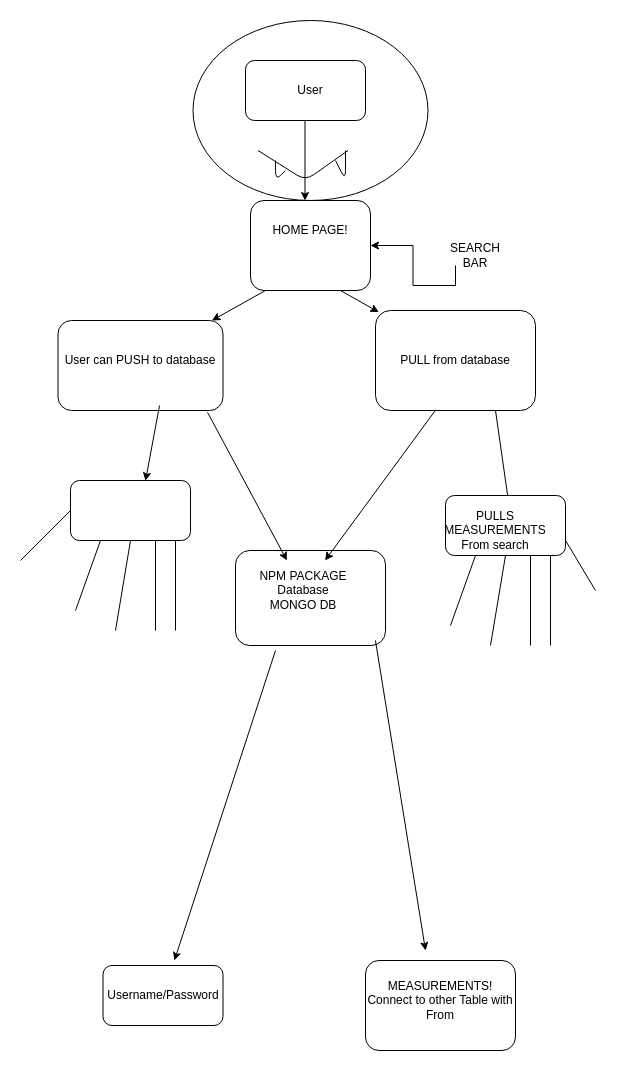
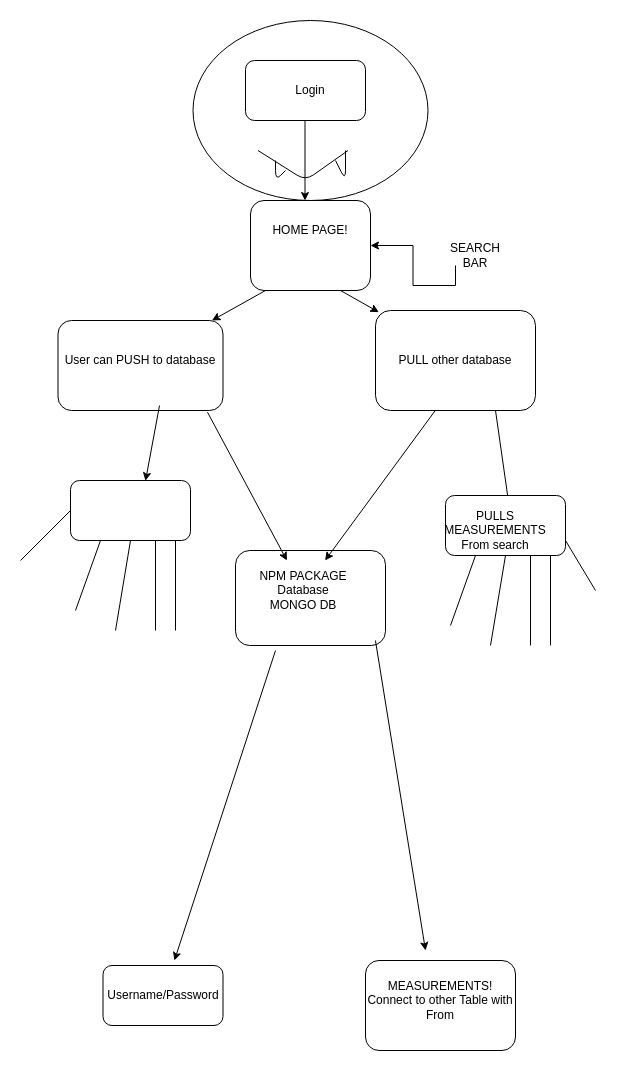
  <mxCell id="0" />
  <mxCell id="1" parent="0" />
  <mxCell id="2" value="" style="ellipse;whiteSpace=wrap;html=1;" vertex="1" parent="1"><mxGeometry x="192.5" width="235" height="180" as="geometry" y="20" /></mxCell>
  <mxCell id="3" value="" style="rounded=1;whiteSpace=wrap;html=1;" vertex="1" parent="1"><mxGeometry x="375" y="310" width="160" height="100" as="geometry" /></mxCell>
  <mxCell id="4" value="" style="rounded=1;whiteSpace=wrap;html=1;" vertex="1" parent="1"><mxGeometry x="57.5" y="320" width="165" height="90" as="geometry" /></mxCell>
  <mxCell id="5" value="User can PUSH to database" style="text;html=1;strokeColor=none;fillColor=none;align=center;verticalAlign=middle;whiteSpace=wrap;rounded=0;" vertex="1" parent="1"><mxGeometry x="45" y="320" width="190" height="80" as="geometry" /></mxCell>
- <mxCell id="6" value="PULL from database" style="text;html=1;strokeColor=none;fillColor=none;align=center;verticalAlign=middle;whiteSpace=wrap;rounded=0;" vertex="1" parent="1"><mxGeometry x="370" y="320" width="170" height="80" as="geometry" /></mxCell>
+ <mxCell id="6" value="PULL other database" style="text;html=1;strokeColor=none;fillColor=none;align=center;verticalAlign=middle;whiteSpace=wrap;rounded=0;" vertex="1" parent="1"><mxGeometry x="370" y="320" width="170" height="80" as="geometry" /></mxCell>
  <mxCell id="7" value="" style="rounded=1;whiteSpace=wrap;html=1;" vertex="1" parent="1"><mxGeometry x="70" y="480" width="120" height="60" as="geometry" /></mxCell>
  <mxCell id="8" value="" style="rounded=1;whiteSpace=wrap;html=1;" vertex="1" parent="1"><mxGeometry x="245" y="60" width="120" height="60" as="geometry" /></mxCell>
- <mxCell id="9" value="User&lt;br&gt;" style="text;html=1;strokeColor=none;fillColor=none;align=center;verticalAlign=middle;whiteSpace=wrap;rounded=0;" vertex="1" parent="1"><mxGeometry x="215" y="40" width="190" height="100" as="geometry" /></mxCell>
+ <mxCell id="9" value="Login&lt;br&gt;" style="text;html=1;strokeColor=none;fillColor=none;align=center;verticalAlign=middle;whiteSpace=wrap;rounded=0;" vertex="1" parent="1"><mxGeometry x="215" y="40" width="190" height="100" as="geometry" /></mxCell>
  <mxCell id="10" value="" style="rounded=1;whiteSpace=wrap;html=1;" vertex="1" parent="1"><mxGeometry x="235" y="550" width="150" height="95" as="geometry" /></mxCell>
  <mxCell id="11" value="NPM PACKAGE&lt;br&gt;Database&lt;br&gt;MONGO DB" style="text;html=1;strokeColor=none;fillColor=none;align=center;verticalAlign=middle;whiteSpace=wrap;rounded=0;" vertex="1" parent="1"><mxGeometry x="192.5" y="560" width="220" height="60" as="geometry" /></mxCell>
  <mxCell id="12" value="" style="rounded=1;whiteSpace=wrap;html=1;" vertex="1" parent="1"><mxGeometry x="102.5" y="965" width="120" height="60" as="geometry" /></mxCell>
  <mxCell id="13" value="Username/Password&lt;br&gt;" style="text;html=1;strokeColor=none;fillColor=none;align=center;verticalAlign=middle;whiteSpace=wrap;rounded=0;" vertex="1" parent="1"><mxGeometry x="102.5" y="960" width="120" height="70" as="geometry" /></mxCell>
  <mxCell id="14" value="" style="rounded=1;whiteSpace=wrap;html=1;" vertex="1" parent="1"><mxGeometry x="365" y="960" width="150" height="90" as="geometry" /></mxCell>
  <mxCell id="15" value="MEASUREMENTS!&lt;br&gt;Connect to other Table with From" style="text;html=1;strokeColor=none;fillColor=none;align=center;verticalAlign=middle;whiteSpace=wrap;rounded=0;" vertex="1" parent="1"><mxGeometry x="355" y="960" width="170" height="80" as="geometry" /></mxCell>
  <mxCell id="16" value="" style="rounded=1;whiteSpace=wrap;html=1;" vertex="1" parent="1"><mxGeometry x="250" y="200" width="120" height="90" as="geometry" /></mxCell>
  <mxCell id="17" value="HOME PAGE!" style="text;html=1;strokeColor=none;fillColor=none;align=center;verticalAlign=middle;whiteSpace=wrap;rounded=0;rotation=0;" vertex="1" parent="1"><mxGeometry x="225" y="220" width="170" height="20" as="geometry" /></mxCell>
  <mxCell id="18" value="" style="endArrow=classic;html=1;" edge="1" parent="1"><mxGeometry width="50" height="50" relative="1" as="geometry"><mxPoint x="304.5" y="120" as="sourcePoint" /><mxPoint x="304.5" y="200" as="targetPoint" /></mxGeometry></mxCell>
  <mxCell id="19" value="" style="endArrow=classic;html=1;exitX=0.125;exitY=1;exitDx=0;exitDy=0;exitPerimeter=0;" edge="1" parent="1" source="16" target="5"><mxGeometry width="50" height="50" relative="1" as="geometry"><mxPoint x="275" y="450" as="sourcePoint" /><mxPoint x="325" y="400" as="targetPoint" /></mxGeometry></mxCell>
  <mxCell id="20" value="" style="endArrow=classic;html=1;entryX=0.049;entryY=-0.104;entryDx=0;entryDy=0;entryPerimeter=0;exitX=0.75;exitY=1;exitDx=0;exitDy=0;" edge="1" parent="1" source="16" target="6"><mxGeometry width="50" height="50" relative="1" as="geometry"><mxPoint x="275" y="450" as="sourcePoint" /><mxPoint x="325" y="400" as="targetPoint" /></mxGeometry></mxCell>
  <mxCell id="21" value="" style="endArrow=classic;html=1;exitX=0.6;exitY=1.063;exitDx=0;exitDy=0;exitPerimeter=0;entryX=0.625;entryY=0.006;entryDx=0;entryDy=0;entryPerimeter=0;" edge="1" parent="1" source="5" target="7"><mxGeometry width="50" height="50" relative="1" as="geometry"><mxPoint x="275" y="430" as="sourcePoint" /><mxPoint x="325" y="400" as="targetPoint" /></mxGeometry></mxCell>
  <mxCell id="22" value="" style="endArrow=classic;html=1;exitX=0.375;exitY=0.997;exitDx=0;exitDy=0;exitPerimeter=0;" edge="1" parent="1" source="3" target="11"><mxGeometry width="50" height="50" relative="1" as="geometry"><mxPoint x="275" y="450" as="sourcePoint" /><mxPoint x="325" y="400" as="targetPoint" /></mxGeometry></mxCell>
  <mxCell id="23" value="" style="endArrow=classic;html=1;exitX=0.906;exitY=1.019;exitDx=0;exitDy=0;exitPerimeter=0;" edge="1" parent="1" source="4" target="11"><mxGeometry width="50" height="50" relative="1" as="geometry"><mxPoint x="195" y="510" as="sourcePoint" /><mxPoint x="325" y="400" as="targetPoint" /></mxGeometry></mxCell>
  <mxCell id="24" value="" style="endArrow=classic;html=1;exitX=0.933;exitY=0.947;exitDx=0;exitDy=0;exitPerimeter=0;entryX=0.412;entryY=-0.125;entryDx=0;entryDy=0;entryPerimeter=0;" edge="1" parent="1" source="10" target="15"><mxGeometry width="50" height="50" relative="1" as="geometry"><mxPoint x="435" y="670" as="sourcePoint" /><mxPoint x="485" y="620" as="targetPoint" /></mxGeometry></mxCell>
  <mxCell id="25" value="" style="endArrow=classic;html=1;" edge="1" parent="1" target="13"><mxGeometry width="50" height="50" relative="1" as="geometry"><mxPoint x="275" y="650" as="sourcePoint" /><mxPoint x="205" y="640" as="targetPoint" /></mxGeometry></mxCell>
  <mxCell id="26" style="edgeStyle=orthogonalEdgeStyle;rounded=0;orthogonalLoop=1;jettySize=auto;html=1;exitX=0;exitY=1;exitDx=0;exitDy=0;" edge="1" parent="1" source="27" target="16"><mxGeometry relative="1" as="geometry" /></mxCell>
  <mxCell id="27" value="SEARCH BAR" style="text;html=1;strokeColor=none;fillColor=none;align=center;verticalAlign=middle;whiteSpace=wrap;rounded=0;" vertex="1" parent="1"><mxGeometry x="455" y="245" width="40" height="20" as="geometry" /></mxCell>
  <mxCell id="28" value="" style="endArrow=none;html=1;" edge="1" parent="1"><mxGeometry width="50" height="50" relative="1" as="geometry"><mxPoint x="20" y="560" as="sourcePoint" /><mxPoint x="70" y="510" as="targetPoint" /></mxGeometry></mxCell>
  <mxCell id="29" value="" style="endArrow=none;html=1;" edge="1" parent="1"><mxGeometry width="50" height="50" relative="1" as="geometry"><mxPoint x="75" y="610" as="sourcePoint" /><mxPoint x="100" y="540" as="targetPoint" /><Array as="points" /></mxGeometry></mxCell>
  <mxCell id="30" value="" style="endArrow=none;html=1;" edge="1" parent="1"><mxGeometry width="50" height="50" relative="1" as="geometry"><mxPoint x="115" y="630" as="sourcePoint" /><mxPoint x="130" y="540" as="targetPoint" /><Array as="points" /></mxGeometry></mxCell>
  <mxCell id="31" value="" style="endArrow=none;html=1;" edge="1" parent="1"><mxGeometry width="50" height="50" relative="1" as="geometry"><mxPoint x="175" y="630" as="sourcePoint" /><mxPoint x="175" y="540" as="targetPoint" /><Array as="points" /></mxGeometry></mxCell>
  <mxCell id="32" value="" style="endArrow=none;html=1;" edge="1" parent="1"><mxGeometry width="50" height="50" relative="1" as="geometry"><mxPoint x="155" y="630" as="sourcePoint" /><mxPoint x="155" y="540" as="targetPoint" /><Array as="points" /></mxGeometry></mxCell>
  <mxCell id="33" value="" style="endArrow=classic;html=1;exitX=0.75;exitY=1;exitDx=0;exitDy=0;" edge="1" parent="1" source="3"><mxGeometry width="50" height="50" relative="1" as="geometry"><mxPoint x="565" y="535" as="sourcePoint" /><mxPoint x="515" y="550" as="targetPoint" /></mxGeometry></mxCell>
  <mxCell id="34" value="" style="rounded=1;whiteSpace=wrap;html=1;" vertex="1" parent="1"><mxGeometry x="445" y="495" width="120" height="60" as="geometry" /></mxCell>
  <mxCell id="35" value="PULLS MEASUREMENTS&lt;br&gt;From search&lt;br&gt;" style="text;html=1;strokeColor=none;fillColor=none;align=center;verticalAlign=middle;whiteSpace=wrap;rounded=0;" vertex="1" parent="1"><mxGeometry x="475" y="520" width="40" height="20" as="geometry" /></mxCell>
  <mxCell id="36" value="" style="endArrow=none;html=1;entryX=1;entryY=0.75;entryDx=0;entryDy=0;" edge="1" parent="1" target="34"><mxGeometry width="50" height="50" relative="1" as="geometry"><mxPoint x="595" y="590" as="sourcePoint" /><mxPoint x="645" y="540" as="targetPoint" /></mxGeometry></mxCell>
  <mxCell id="37" value="" style="endArrow=none;html=1;" edge="1" parent="1"><mxGeometry width="50" height="50" relative="1" as="geometry"><mxPoint x="450" y="625" as="sourcePoint" /><mxPoint x="475" y="555" as="targetPoint" /><Array as="points" /></mxGeometry></mxCell>
  <mxCell id="38" value="" style="endArrow=none;html=1;" edge="1" parent="1"><mxGeometry width="50" height="50" relative="1" as="geometry"><mxPoint x="490" y="645" as="sourcePoint" /><mxPoint x="505" y="555" as="targetPoint" /><Array as="points" /></mxGeometry></mxCell>
  <mxCell id="39" value="" style="endArrow=none;html=1;" edge="1" parent="1"><mxGeometry width="50" height="50" relative="1" as="geometry"><mxPoint x="550" y="645" as="sourcePoint" /><mxPoint x="550" y="555" as="targetPoint" /><Array as="points" /></mxGeometry></mxCell>
  <mxCell id="40" value="" style="endArrow=none;html=1;" edge="1" parent="1"><mxGeometry width="50" height="50" relative="1" as="geometry"><mxPoint x="530" y="645" as="sourcePoint" /><mxPoint x="530" y="555" as="targetPoint" /><Array as="points" /></mxGeometry></mxCell>
  <mxCell id="41" value="" style="endArrow=none;html=1;" edge="1" parent="1"><mxGeometry width="50" height="50" relative="1" as="geometry"><mxPoint x="257.5" y="150" as="sourcePoint" /><mxPoint x="347.5" y="150" as="targetPoint" /><Array as="points"><mxPoint x="305" y="180" /></Array></mxGeometry></mxCell>
  <mxCell id="42" value="" style="endArrow=none;html=1;" edge="1" parent="1"><mxGeometry width="50" height="50" relative="1" as="geometry"><mxPoint x="275" y="160" as="sourcePoint" /><mxPoint x="285" y="170" as="targetPoint" /><Array as="points"><mxPoint x="275" y="180" /></Array></mxGeometry></mxCell>
  <mxCell id="43" value="" style="endArrow=none;html=1;" edge="1" parent="1"><mxGeometry width="50" height="50" relative="1" as="geometry"><mxPoint x="345" y="150" as="sourcePoint" /><mxPoint x="335" y="160" as="targetPoint" /><Array as="points"><mxPoint x="345" y="180" /></Array></mxGeometry></mxCell>
